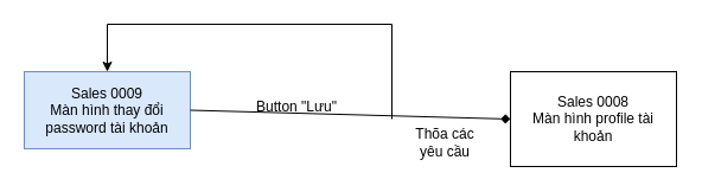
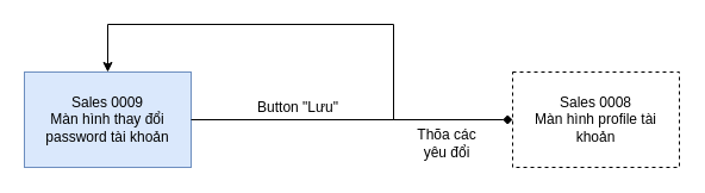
  <mxCell id="0" />
  <mxCell id="1" parent="0" />
- <mxCell id="2" value="Sales 0008&lt;br&gt;Màn hình profile tài khoản" style="rounded=0;whiteSpace=wrap;html=1;" parent="1" vertex="1"><mxGeometry x="430" y="60" width="140" height="80" as="geometry" /></mxCell>
- <mxCell id="3" value="Sales 0009&lt;br&gt;Màn hình thay đổi password tài khoản" style="rounded=0;whiteSpace=wrap;html=1;fillColor=#dae8fc;strokeColor=#6c8ebf;" vertex="1" parent="1"><mxGeometry x="20" y="60" width="140" height="65" as="geometry" /></mxCell>
+ <mxCell id="2" value="Sales 0008&lt;br&gt;Màn hình profile tài khoản" style="rounded=0;whiteSpace=wrap;html=1;dashed=1;" parent="1" vertex="1"><mxGeometry x="430" y="60" width="140" height="80" as="geometry" /></mxCell>
+ <mxCell id="3" value="Sales 0009&lt;br&gt;Màn hình thay đổi password tài khoản" style="rounded=0;whiteSpace=wrap;html=1;fillColor=#dae8fc;strokeColor=#6c8ebf;" vertex="1" parent="1"><mxGeometry x="20" y="60" width="140" height="80" as="geometry" /></mxCell>
  <mxCell id="4" value="" style="endArrow=diamond;html=1;entryX=0;entryY=0.5;entryDx=0;entryDy=0;exitX=1;exitY=0.5;exitDx=0;exitDy=0;" edge="1" parent="1" source="3" target="2"><mxGeometry width="50" height="50" relative="1" as="geometry"><mxPoint x="90" y="180" as="sourcePoint" /><mxPoint x="300" y="110" as="targetPoint" /></mxGeometry></mxCell>
  <mxCell id="5" value="Button &quot;Lưu&quot;" style="text;html=1;strokeColor=none;fillColor=none;align=center;verticalAlign=middle;whiteSpace=wrap;rounded=0;" vertex="1" parent="1"><mxGeometry x="190" y="80" width="120" height="20" as="geometry" /></mxCell>
  <mxCell id="6" value="" style="endArrow=none;html=1;" edge="1" parent="1"><mxGeometry width="50" height="50" relative="1" as="geometry"><mxPoint x="330" y="100" as="sourcePoint" /><mxPoint x="330" y="20" as="targetPoint" /></mxGeometry></mxCell>
  <mxCell id="7" value="" style="endArrow=none;html=1;" edge="1" parent="1"><mxGeometry width="50" height="50" relative="1" as="geometry"><mxPoint x="90" y="20" as="sourcePoint" /><mxPoint x="330" y="20" as="targetPoint" /></mxGeometry></mxCell>
  <mxCell id="8" value="" style="endArrow=classic;html=1;entryX=0.5;entryY=0;entryDx=0;entryDy=0;" edge="1" parent="1" target="3"><mxGeometry width="50" height="50" relative="1" as="geometry"><mxPoint x="90" y="20" as="sourcePoint" /><mxPoint x="300" y="90" as="targetPoint" /></mxGeometry></mxCell>
- <mxCell id="9" value="Thõa các yêu cầu" style="text;html=1;strokeColor=none;fillColor=none;align=center;verticalAlign=middle;whiteSpace=wrap;rounded=0;" vertex="1" parent="1"><mxGeometry x="340" y="110" width="70" height="20" as="geometry" /></mxCell>
+ <mxCell id="9" value="Thõa các yêu đổi" style="text;html=1;strokeColor=none;fillColor=none;align=center;verticalAlign=middle;whiteSpace=wrap;rounded=0;" vertex="1" parent="1"><mxGeometry x="340" y="110" width="70" height="20" as="geometry" /></mxCell>
